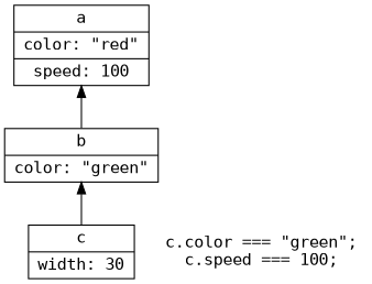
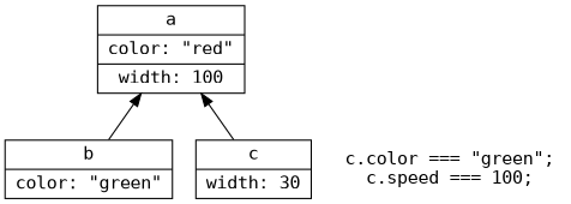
  digraph {
    fontname="DejaVu Sans Mono"
    rankdir=BT
    node [fontname="DejaVu Sans Mono" shape=record]
    edge [fontname="DejaVu Sans Mono"]
-   n1 [label="{a|color: \"red\"|speed: 100}"]
+   n1 [label="{a|color: \"red\"|width: 100}"]
    n2 [label="{b|color: \"green\"}"]
    n3 [label="{c|width: 30}"]
    n4 [label="c.color === \"green\";\lc.speed === 100;" shape=plaintext]
    n2 -> n1
-   n3 -> n2
+   n3 -> n1
  }
